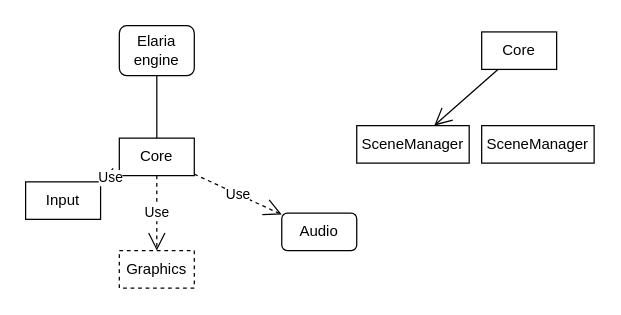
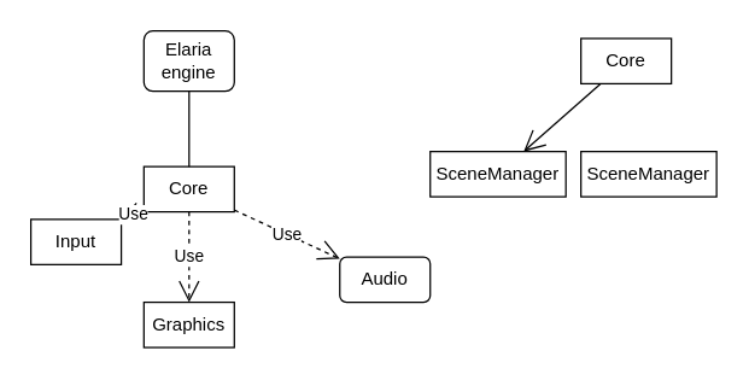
  <mxCell id="0" />
  <mxCell id="1" parent="0" />
  <mxCell id="2" value="Input" style="rounded=0;whiteSpace=wrap;html=1;" vertex="1" parent="1"><mxGeometry x="20" y="145" width="60" height="30" as="geometry" /></mxCell>
- <mxCell id="3" value="Graphics" style="rounded=0;whiteSpace=wrap;html=1;dashed=1;" vertex="1" parent="1"><mxGeometry x="95" y="200" width="60" height="30" as="geometry" /></mxCell>
+ <mxCell id="3" value="Graphics" style="rounded=0;whiteSpace=wrap;html=1;" vertex="1" parent="1"><mxGeometry x="95" y="200" width="60" height="30" as="geometry" /></mxCell>
  <mxCell id="4" value="Audio" style="whiteSpace=wrap;html=1;rounded=1;" vertex="1" parent="1"><mxGeometry x="225" y="170" width="60" height="30" as="geometry" /></mxCell>
  <mxCell id="5" value="Core" style="rounded=0;whiteSpace=wrap;html=1;" vertex="1" parent="1"><mxGeometry x="95" y="110" width="60" height="30" as="geometry" /></mxCell>
  <mxCell id="6" value="Elaria&lt;br&gt;engine" style="whiteSpace=wrap;html=1;rounded=1;" vertex="1" parent="1"><mxGeometry x="95" y="20" width="60" height="40" as="geometry" /></mxCell>
  <mxCell id="7" value="" style="endArrow=none;html=1;rounded=0;" edge="1" parent="1" source="5" target="6"><mxGeometry width="50" height="50" relative="1" as="geometry"><mxPoint x="-75" y="110" as="sourcePoint" /><mxPoint x="-25" y="60" as="targetPoint" /></mxGeometry></mxCell>
  <mxCell id="8" value="Use" style="endArrow=open;endSize=12;dashed=1;html=1;rounded=0;" edge="1" parent="1" source="5" target="2"><mxGeometry width="160" relative="1" as="geometry"><mxPoint x="-5" y="230" as="sourcePoint" /><mxPoint x="155" y="230" as="targetPoint" /></mxGeometry></mxCell>
  <mxCell id="9" value="Use" style="endArrow=open;endSize=12;dashed=1;html=1;rounded=0;" edge="1" parent="1" source="5" target="3"><mxGeometry width="160" relative="1" as="geometry"><mxPoint x="105" y="147" as="sourcePoint" /><mxPoint x="15" y="183" as="targetPoint" /></mxGeometry></mxCell>
  <mxCell id="10" value="Use" style="endArrow=open;endSize=12;dashed=1;html=1;rounded=0;" edge="1" parent="1" source="5" target="4"><mxGeometry width="160" relative="1" as="geometry"><mxPoint x="135" y="150" as="sourcePoint" /><mxPoint x="135" y="200" as="targetPoint" /></mxGeometry></mxCell>
  <mxCell id="11" value="Core" style="rounded=0;whiteSpace=wrap;html=1;" vertex="1" parent="1"><mxGeometry x="385" y="25" width="60" height="30" as="geometry" /></mxCell>
  <mxCell id="12" value="SceneManager" style="rounded=0;whiteSpace=wrap;html=1;" vertex="1" parent="1"><mxGeometry x="285" y="100" width="90" height="30" as="geometry" /></mxCell>
  <mxCell id="13" value="" style="endArrow=open;endFill=1;endSize=12;html=1;rounded=0;" edge="1" parent="1" source="11" target="12"><mxGeometry width="160" relative="1" as="geometry"><mxPoint x="325" y="150" as="sourcePoint" /><mxPoint x="485" y="150" as="targetPoint" /></mxGeometry></mxCell>
  <mxCell id="14" value="SceneManager" style="rounded=0;whiteSpace=wrap;html=1;" vertex="1" parent="1"><mxGeometry x="385" y="100" width="90" height="30" as="geometry" /></mxCell>
